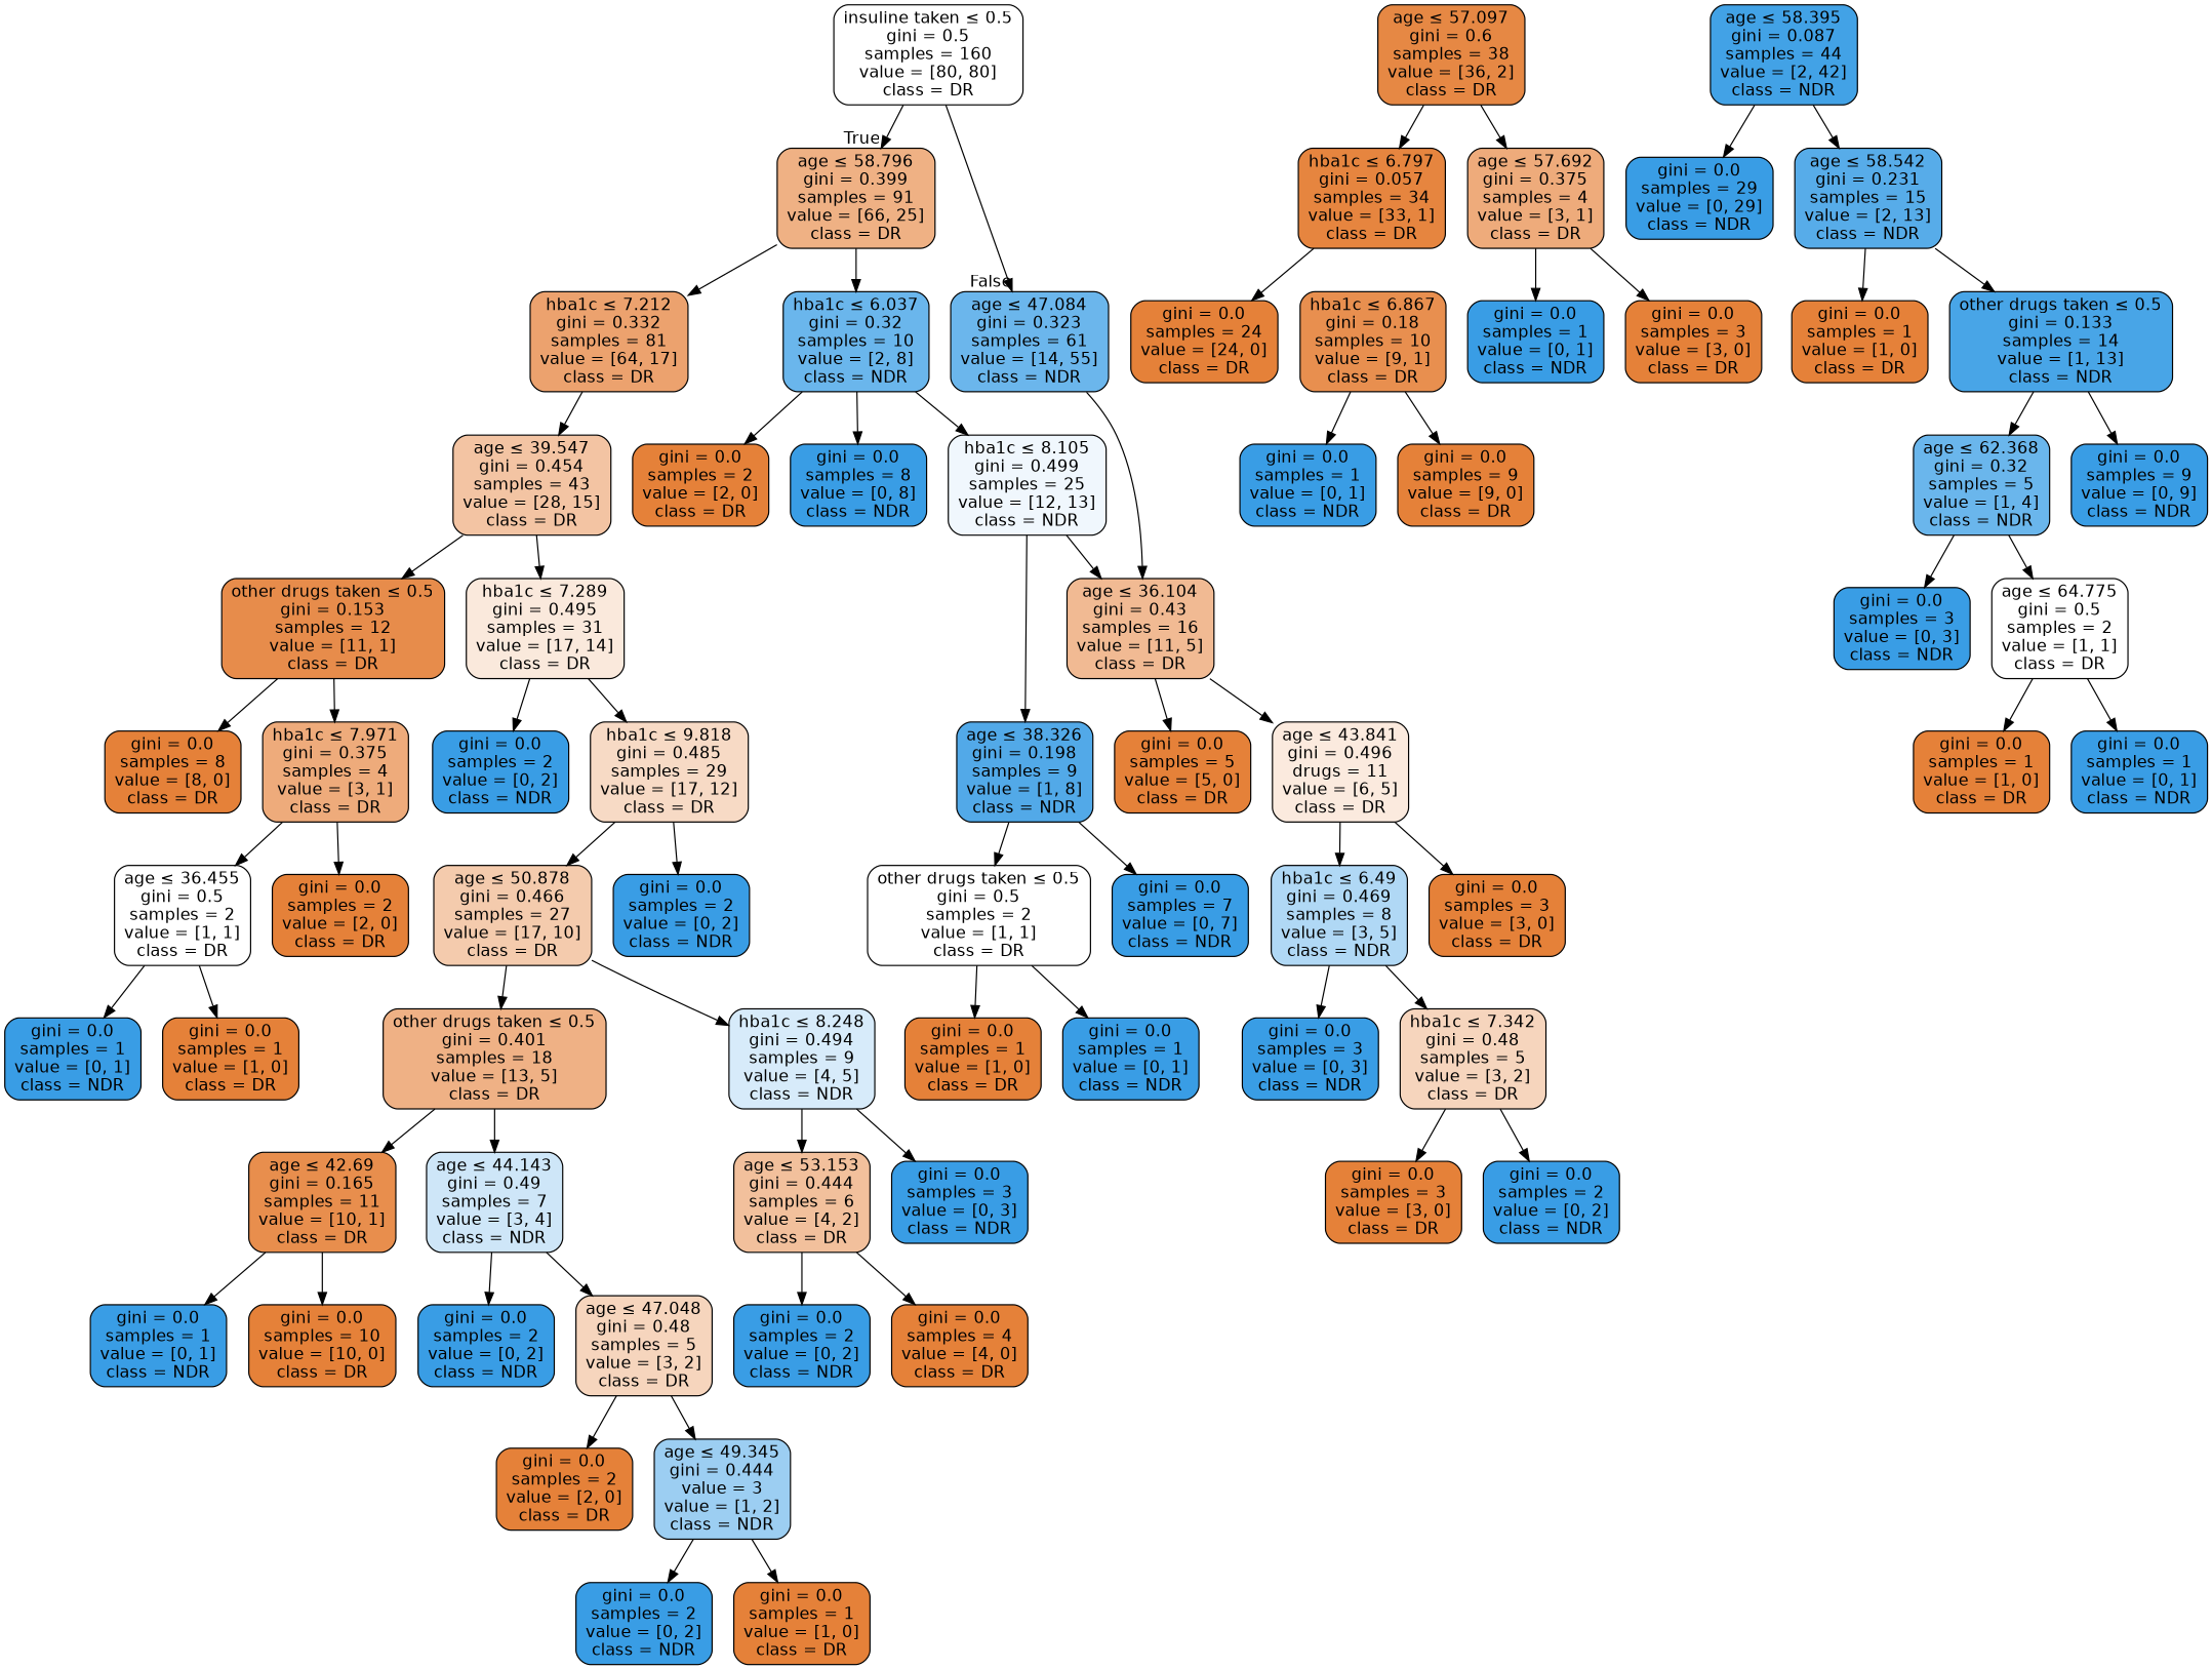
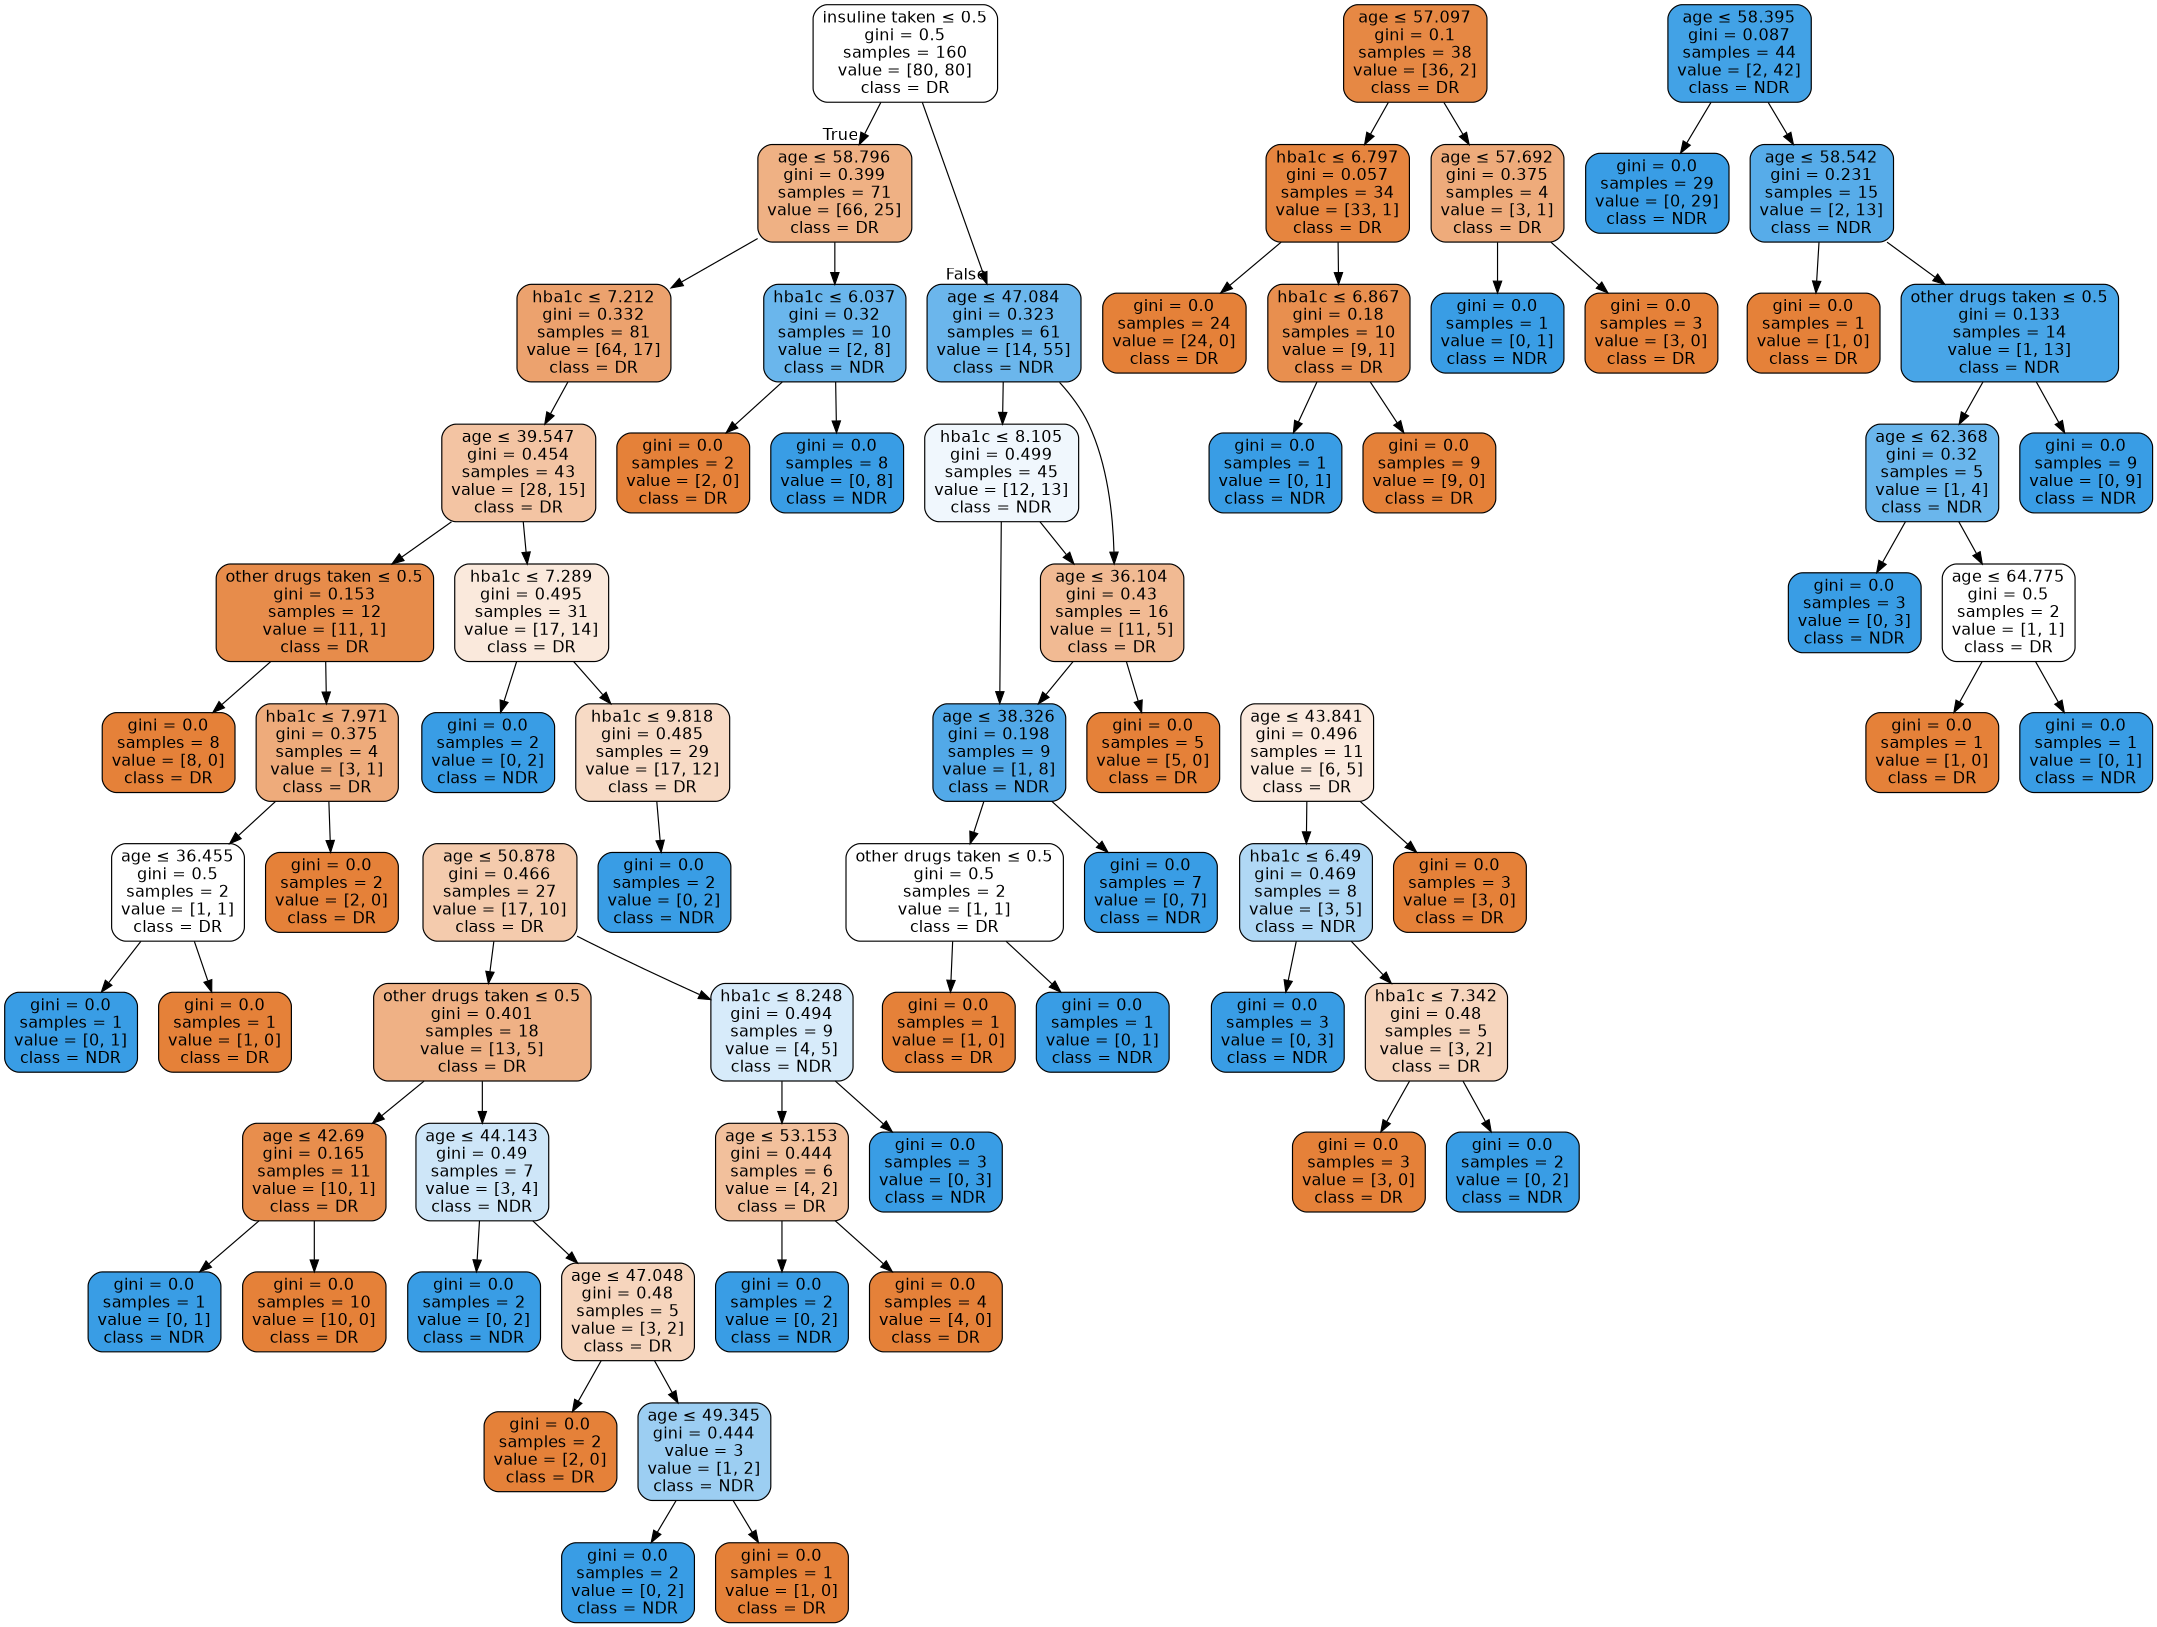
  digraph {
    node [color=black fillcolor="#399de5" fontname=helvetica shape=box style="filled, rounded"]
    edge [fontname=helvetica]
    n1 [fillcolor="#ffffff" label=<insuline taken &le; 0.5<br/>gini = 0.5<br/>samples = 160<br/>value = [80, 80]<br/>class = DR>]
-   n2 [fillcolor="#efb184" label=<age &le; 58.796<br/>gini = 0.399<br/>samples = 91<br/>value = [66, 25]<br/>class = DR>]
+   n2 [fillcolor="#efb184" label=<age &le; 58.796<br/>gini = 0.399<br/>samples = 71<br/>value = [66, 25]<br/>class = DR>]
    n3 [fillcolor="#6bb6ec" label=<age &le; 47.084<br/>gini = 0.323<br/>samples = 61<br/>value = [14, 55]<br/>class = NDR>]
    n4 [fillcolor="#eca26e" label=<hba1c &le; 7.212<br/>gini = 0.332<br/>samples = 81<br/>value = [64, 17]<br/>class = DR>]
    n5 [fillcolor="#6ab6ec" label=<hba1c &le; 6.037<br/>gini = 0.32<br/>samples = 10<br/>value = [2, 8]<br/>class = NDR>]
-   n6 [fillcolor="#f0f7fd" label=<hba1c &le; 8.105<br/>gini = 0.499<br/>samples = 25<br/>value = [12, 13]<br/>class = NDR>]
+   n6 [fillcolor="#f0f7fd" label=<hba1c &le; 8.105<br/>gini = 0.499<br/>samples = 45<br/>value = [12, 13]<br/>class = NDR>]
    n7 [fillcolor="#f1ba93" label=<age &le; 36.104<br/>gini = 0.43<br/>samples = 16<br/>value = [11, 5]<br/>class = DR>]
    n8 [fillcolor="#f3c4a3" label=<age &le; 39.547<br/>gini = 0.454<br/>samples = 43<br/>value = [28, 15]<br/>class = DR>]
    n9 [fillcolor="#e58139" label=<gini = 0.0<br/>samples = 2<br/>value = [2, 0]<br/>class = DR>]
    n10 [label=<gini = 0.0<br/>samples = 8<br/>value = [0, 8]<br/>class = NDR>]
-   n11 [fillcolor="#e68844" label=<age &le; 57.097<br/>gini = 0.6<br/>samples = 38<br/>value = [36, 2]<br/>class = DR>]
+   n11 [fillcolor="#e68844" label=<age &le; 57.097<br/>gini = 0.1<br/>samples = 38<br/>value = [36, 2]<br/>class = DR>]
    n12 [fillcolor="#e6853f" label=<hba1c &le; 6.797<br/>gini = 0.057<br/>samples = 34<br/>value = [33, 1]<br/>class = DR>]
    n13 [fillcolor="#eeab7b" label=<age &le; 57.692<br/>gini = 0.375<br/>samples = 4<br/>value = [3, 1]<br/>class = DR>]
    n14 [fillcolor="#e78c4b" label=<other drugs taken &le; 0.5<br/>gini = 0.153<br/>samples = 12<br/>value = [11, 1]<br/>class = DR>]
    n15 [fillcolor="#fae9dc" label=<hba1c &le; 7.289<br/>gini = 0.495<br/>samples = 31<br/>value = [17, 14]<br/>class = DR>]
    n16 [fillcolor="#e58139" label=<gini = 0.0<br/>samples = 24<br/>value = [24, 0]<br/>class = DR>]
    n17 [fillcolor="#e88f4f" label=<hba1c &le; 6.867<br/>gini = 0.18<br/>samples = 10<br/>value = [9, 1]<br/>class = DR>]
    n18 [label=<gini = 0.0<br/>samples = 1<br/>value = [0, 1]<br/>class = NDR>]
    n19 [fillcolor="#e58139" label=<gini = 0.0<br/>samples = 3<br/>value = [3, 0]<br/>class = DR>]
    n20 [label=<gini = 0.0<br/>samples = 1<br/>value = [0, 1]<br/>class = NDR>]
    n21 [fillcolor="#e58139" label=<gini = 0.0<br/>samples = 9<br/>value = [9, 0]<br/>class = DR>]
    n22 [fillcolor="#e58139" label=<gini = 0.0<br/>samples = 8<br/>value = [8, 0]<br/>class = DR>]
    n23 [fillcolor="#eeab7b" label=<hba1c &le; 7.971<br/>gini = 0.375<br/>samples = 4<br/>value = [3, 1]<br/>class = DR>]
    n24 [label=<gini = 0.0<br/>samples = 2<br/>value = [0, 2]<br/>class = NDR>]
    n25 [fillcolor="#f7dac5" label=<hba1c &le; 9.818<br/>gini = 0.485<br/>samples = 29<br/>value = [17, 12]<br/>class = DR>]
    n26 [fillcolor="#ffffff" label=<age &le; 36.455<br/>gini = 0.5<br/>samples = 2<br/>value = [1, 1]<br/>class = DR>]
    n27 [fillcolor="#e58139" label=<gini = 0.0<br/>samples = 2<br/>value = [2, 0]<br/>class = DR>]
    n28 [label=<gini = 0.0<br/>samples = 1<br/>value = [0, 1]<br/>class = NDR>]
    n29 [fillcolor="#e58139" label=<gini = 0.0<br/>samples = 1<br/>value = [1, 0]<br/>class = DR>]
    n30 [fillcolor="#f4cbad" label=<age &le; 50.878<br/>gini = 0.466<br/>samples = 27<br/>value = [17, 10]<br/>class = DR>]
    n31 [label=<gini = 0.0<br/>samples = 2<br/>value = [0, 2]<br/>class = NDR>]
    n32 [fillcolor="#efb185" label=<other drugs taken &le; 0.5<br/>gini = 0.401<br/>samples = 18<br/>value = [13, 5]<br/>class = DR>]
    n33 [fillcolor="#d7ebfa" label=<hba1c &le; 8.248<br/>gini = 0.494<br/>samples = 9<br/>value = [4, 5]<br/>class = NDR>]
    n34 [fillcolor="#e88e4d" label=<age &le; 42.69<br/>gini = 0.165<br/>samples = 11<br/>value = [10, 1]<br/>class = DR>]
    n35 [fillcolor="#cee6f8" label=<age &le; 44.143<br/>gini = 0.49<br/>samples = 7<br/>value = [3, 4]<br/>class = NDR>]
    n36 [fillcolor="#f2c09c" label=<age &le; 53.153<br/>gini = 0.444<br/>samples = 6<br/>value = [4, 2]<br/>class = DR>]
    n37 [label=<gini = 0.0<br/>samples = 3<br/>value = [0, 3]<br/>class = NDR>]
    n38 [label=<gini = 0.0<br/>samples = 1<br/>value = [0, 1]<br/>class = NDR>]
    n39 [fillcolor="#e58139" label=<gini = 0.0<br/>samples = 10<br/>value = [10, 0]<br/>class = DR>]
    n40 [label=<gini = 0.0<br/>samples = 2<br/>value = [0, 2]<br/>class = NDR>]
    n41 [fillcolor="#f6d5bd" label=<age &le; 47.048<br/>gini = 0.48<br/>samples = 5<br/>value = [3, 2]<br/>class = DR>]
    n42 [fillcolor="#e58139" label=<gini = 0.0<br/>samples = 2<br/>value = [2, 0]<br/>class = DR>]
    n43 [fillcolor="#9ccef2" label=<age &le; 49.345<br/>gini = 0.444<br/>value = 3<br/>value = [1, 2]<br/>class = NDR>]
    n44 [label=<gini = 0.0<br/>samples = 2<br/>value = [0, 2]<br/>class = NDR>]
    n45 [fillcolor="#e58139" label=<gini = 0.0<br/>samples = 1<br/>value = [1, 0]<br/>class = DR>]
    n46 [label=<gini = 0.0<br/>samples = 2<br/>value = [0, 2]<br/>class = NDR>]
    n47 [fillcolor="#e58139" label=<gini = 0.0<br/>samples = 4<br/>value = [4, 0]<br/>class = DR>]
    n48 [fillcolor="#52a9e8" label=<age &le; 38.326<br/>gini = 0.198<br/>samples = 9<br/>value = [1, 8]<br/>class = NDR>]
    n49 [fillcolor="#42a2e6" label=<age &le; 58.395<br/>gini = 0.087<br/>samples = 44<br/>value = [2, 42]<br/>class = NDR>]
    n50 [label=<gini = 0.0<br/>samples = 29<br/>value = [0, 29]<br/>class = NDR>]
    n51 [fillcolor="#57ace9" label=<age &le; 58.542<br/>gini = 0.231<br/>samples = 15<br/>value = [2, 13]<br/>class = NDR>]
    n52 [fillcolor="#e58139" label=<gini = 0.0<br/>samples = 5<br/>value = [5, 0]<br/>class = DR>]
-   n53 [fillcolor="#fbeade" label=<age &le; 43.841<br/>gini = 0.496<br/>drugs = 11<br/>value = [6, 5]<br/>class = DR>]
+   n53 [fillcolor="#fbeade" label=<age &le; 43.841<br/>gini = 0.496<br/>samples = 11<br/>value = [6, 5]<br/>class = DR>]
    n54 [fillcolor="#ffffff" label=<other drugs taken &le; 0.5<br/>gini = 0.5<br/>samples = 2<br/>value = [1, 1]<br/>class = DR>]
    n55 [label=<gini = 0.0<br/>samples = 7<br/>value = [0, 7]<br/>class = NDR>]
    n56 [fillcolor="#b0d8f5" label=<hba1c &le; 6.49<br/>gini = 0.469<br/>samples = 8<br/>value = [3, 5]<br/>class = NDR>]
    n57 [fillcolor="#e58139" label=<gini = 0.0<br/>samples = 3<br/>value = [3, 0]<br/>class = DR>]
    n58 [label=<gini = 0.0<br/>samples = 3<br/>value = [0, 3]<br/>class = NDR>]
    n59 [fillcolor="#f6d5bd" label=<hba1c &le; 7.342<br/>gini = 0.48<br/>samples = 5<br/>value = [3, 2]<br/>class = DR>]
    n60 [fillcolor="#e58139" label=<gini = 0.0<br/>samples = 3<br/>value = [3, 0]<br/>class = DR>]
    n61 [label=<gini = 0.0<br/>samples = 2<br/>value = [0, 2]<br/>class = NDR>]
    n62 [fillcolor="#e58139" label=<gini = 0.0<br/>samples = 1<br/>value = [1, 0]<br/>class = DR>]
    n63 [label=<gini = 0.0<br/>samples = 1<br/>value = [0, 1]<br/>class = NDR>]
    n64 [fillcolor="#e58139" label=<gini = 0.0<br/>samples = 1<br/>value = [1, 0]<br/>class = DR>]
    n65 [fillcolor="#48a5e7" label=<other drugs taken &le; 0.5<br/>gini = 0.133<br/>samples = 14<br/>value = [1, 13]<br/>class = NDR>]
    n66 [fillcolor="#6ab6ec" label=<age &le; 62.368<br/>gini = 0.32<br/>samples = 5<br/>value = [1, 4]<br/>class = NDR>]
    n67 [label=<gini = 0.0<br/>samples = 9<br/>value = [0, 9]<br/>class = NDR>]
    n68 [label=<gini = 0.0<br/>samples = 3<br/>value = [0, 3]<br/>class = NDR>]
    n69 [fillcolor="#ffffff" label=<age &le; 64.775<br/>gini = 0.5<br/>samples = 2<br/>value = [1, 1]<br/>class = DR>]
    n70 [fillcolor="#e58139" label=<gini = 0.0<br/>samples = 1<br/>value = [1, 0]<br/>class = DR>]
    n71 [label=<gini = 0.0<br/>samples = 1<br/>value = [0, 1]<br/>class = NDR>]
    n1 -> n2 [headlabel=True labelangle=45 labeldistance=2.5]
    n1 -> n3 [headlabel=False labelangle=-45 labeldistance=2.5]
    n2 -> n4
    n2 -> n5
-   n5 -> n6
+   n3 -> n6
    n3 -> n7
    n4 -> n8
    n5 -> n9
    n5 -> n10
    n6 -> n7
    n6 -> n48
    n7 -> n52
-   n7 -> n53
+   n7 -> n48
    n8 -> n14
    n8 -> n15
    n11 -> n12
    n11 -> n13
    n12 -> n16
+   n12 -> n17
    n13 -> n18
    n13 -> n19
    n14 -> n22
    n14 -> n23
    n15 -> n24
    n15 -> n25
    n17 -> n20
    n17 -> n21
    n23 -> n26
    n23 -> n27
-   n25 -> n30
    n25 -> n31
    n26 -> n28
    n26 -> n29
    n30 -> n32
    n30 -> n33
    n32 -> n34
    n32 -> n35
    n33 -> n36
    n33 -> n37
    n34 -> n38
    n34 -> n39
    n35 -> n40
    n35 -> n41
    n36 -> n46
    n36 -> n47
    n41 -> n42
    n41 -> n43
    n43 -> n44
    n43 -> n45
    n48 -> n54
    n48 -> n55
    n49 -> n50
    n49 -> n51
    n51 -> n64
    n51 -> n65
    n53 -> n56
    n53 -> n57
    n54 -> n62
    n54 -> n63
    n56 -> n58
    n56 -> n59
    n59 -> n60
    n59 -> n61
    n65 -> n66
    n65 -> n67
    n66 -> n68
    n66 -> n69
    n69 -> n70
    n69 -> n71
  }
